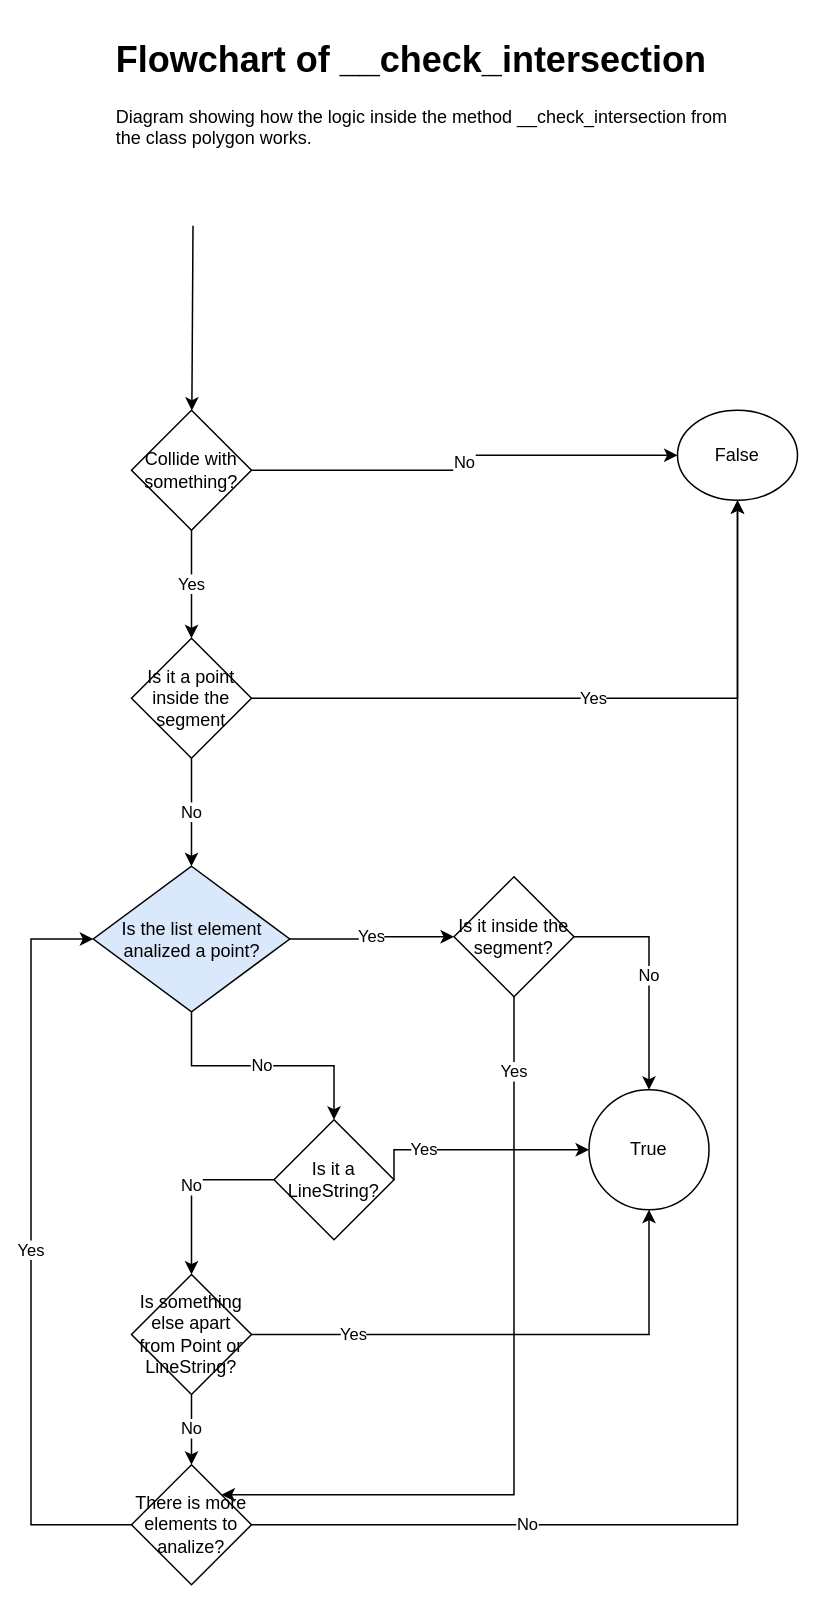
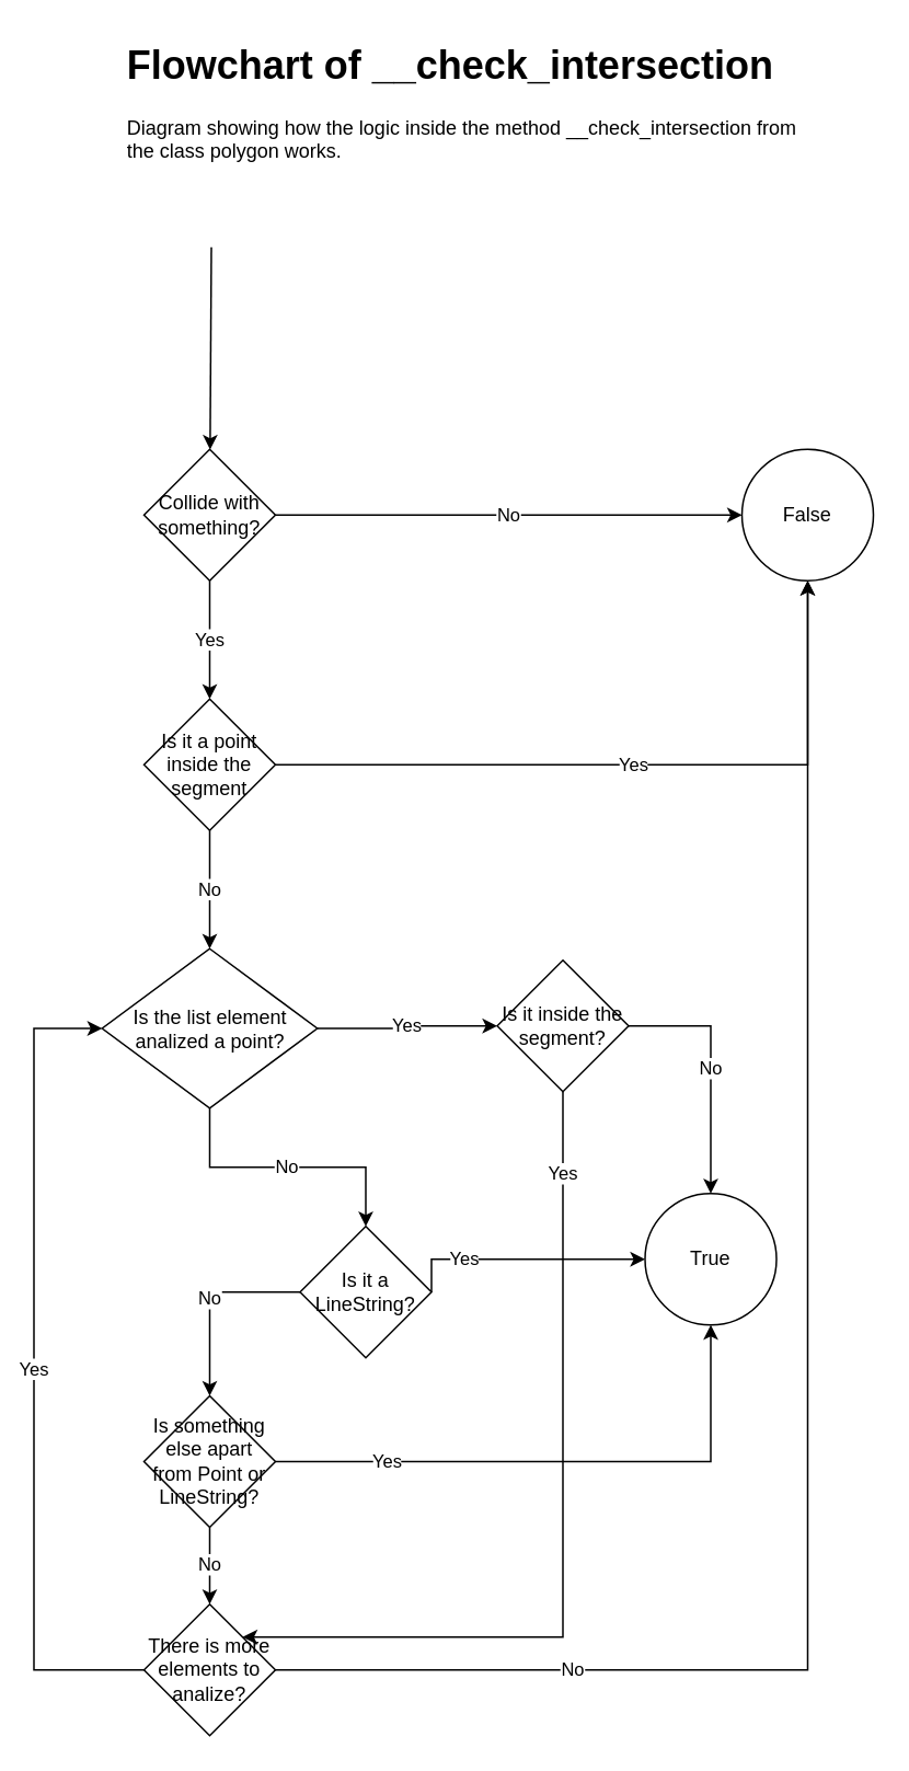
  <mxCell id="0" />
  <mxCell id="1" parent="0" />
  <mxCell id="2" value="No" style="edgeStyle=orthogonalEdgeStyle;rounded=0;orthogonalLoop=1;jettySize=auto;html=1;" parent="1" source="4" target="5" edge="1"><mxGeometry relative="1" as="geometry"><mxPoint x="491" y="313" as="targetPoint" /></mxGeometry></mxCell>
  <mxCell id="3" value="Yes" style="edgeStyle=orthogonalEdgeStyle;rounded=0;orthogonalLoop=1;jettySize=auto;html=1;" parent="1" source="4" target="8" edge="1"><mxGeometry relative="1" as="geometry"><mxPoint x="127" y="434" as="targetPoint" /></mxGeometry></mxCell>
  <mxCell id="4" value="Collide with something?&lt;br&gt;" style="rhombus;whiteSpace=wrap;html=1;" parent="1" vertex="1"><mxGeometry x="87" y="273" width="80" height="80" as="geometry" /></mxCell>
- <mxCell id="5" value="False" style="ellipse;whiteSpace=wrap;html=1;aspect=fixed;" parent="1" vertex="1"><mxGeometry x="451" y="273" width="80" height="60" as="geometry" /></mxCell>
+ <mxCell id="5" value="False" style="ellipse;whiteSpace=wrap;html=1;aspect=fixed;" parent="1" vertex="1"><mxGeometry x="451" y="273" width="80" height="80" as="geometry" /></mxCell>
  <mxCell id="6" value="Yes" style="edgeStyle=orthogonalEdgeStyle;rounded=0;orthogonalLoop=1;jettySize=auto;html=1;" parent="1" source="8" target="5" edge="1"><mxGeometry relative="1" as="geometry" /></mxCell>
  <mxCell id="7" value="No" style="edgeStyle=orthogonalEdgeStyle;rounded=0;orthogonalLoop=1;jettySize=auto;html=1;" parent="1" source="8" target="11" edge="1"><mxGeometry relative="1" as="geometry"><mxPoint x="127" y="578.31" as="targetPoint" /></mxGeometry></mxCell>
  <mxCell id="8" value="Is it a point inside the segment" style="rhombus;whiteSpace=wrap;html=1;" parent="1" vertex="1"><mxGeometry x="87" y="425" width="80" height="80" as="geometry" /></mxCell>
  <mxCell id="9" value="No" style="edgeStyle=orthogonalEdgeStyle;rounded=0;orthogonalLoop=1;jettySize=auto;html=1;" parent="1" source="11" target="14" edge="1"><mxGeometry relative="1" as="geometry"><mxPoint x="127" y="743.138" as="targetPoint" /></mxGeometry></mxCell>
  <mxCell id="10" value="Yes" style="edgeStyle=orthogonalEdgeStyle;rounded=0;orthogonalLoop=1;jettySize=auto;html=1;" parent="1" source="11" target="21" edge="1"><mxGeometry relative="1" as="geometry"><mxPoint x="246" y="625.5" as="targetPoint" /></mxGeometry></mxCell>
- <mxCell id="11" value="Is the list element analized a point?" style="rhombus;whiteSpace=wrap;html=1;fillColor=#dae8fc;" parent="1" vertex="1"><mxGeometry x="61.5" y="577" width="131" height="97" as="geometry" /></mxCell>
+ <mxCell id="11" value="Is the list element analized a point?" style="rhombus;whiteSpace=wrap;html=1;" parent="1" vertex="1"><mxGeometry x="61.5" y="577" width="131" height="97" as="geometry" /></mxCell>
  <mxCell id="12" value="Yes" style="edgeStyle=orthogonalEdgeStyle;rounded=0;orthogonalLoop=1;jettySize=auto;html=1;exitX=1;exitY=0.5;exitDx=0;exitDy=0;" parent="1" source="14" target="15" edge="1"><mxGeometry x="-0.469" relative="1" as="geometry"><mxPoint x="512.517" y="743.138" as="targetPoint" /><Array as="points"><mxPoint x="268" y="766" /><mxPoint x="268" y="766" /></Array><mxPoint as="offset" /></mxGeometry></mxCell>
  <mxCell id="13" value="No" style="edgeStyle=orthogonalEdgeStyle;rounded=0;orthogonalLoop=1;jettySize=auto;html=1;" parent="1" source="14" target="24" edge="1"><mxGeometry relative="1" as="geometry"><mxPoint x="127" y="889.167" as="targetPoint" /></mxGeometry></mxCell>
  <mxCell id="14" value="Is it a LineString?" style="rhombus;whiteSpace=wrap;html=1;" parent="1" vertex="1"><mxGeometry x="182" y="745.998" width="80" height="80" as="geometry" /></mxCell>
  <mxCell id="15" value="True" style="ellipse;whiteSpace=wrap;html=1;aspect=fixed;" parent="1" vertex="1"><mxGeometry x="391.997" y="725.998" width="80" height="80" as="geometry" /></mxCell>
  <mxCell id="16" value="Yes" style="edgeStyle=orthogonalEdgeStyle;rounded=0;orthogonalLoop=1;jettySize=auto;html=1;entryX=0;entryY=0.5;entryDx=0;entryDy=0;" parent="1" source="18" target="11" edge="1"><mxGeometry relative="1" as="geometry"><Array as="points"><mxPoint x="20" y="1016" /><mxPoint x="20" y="626" /></Array></mxGeometry></mxCell>
  <mxCell id="17" value="No" style="edgeStyle=orthogonalEdgeStyle;rounded=0;orthogonalLoop=1;jettySize=auto;html=1;entryX=0.5;entryY=1;entryDx=0;entryDy=0;" parent="1" source="18" target="5" edge="1"><mxGeometry x="-0.634" relative="1" as="geometry"><mxPoint as="offset" /></mxGeometry></mxCell>
  <mxCell id="18" value="There is more elements to analize?" style="rhombus;whiteSpace=wrap;html=1;" parent="1" vertex="1"><mxGeometry x="87" y="976" width="80" height="80" as="geometry" /></mxCell>
  <mxCell id="19" value="No" style="edgeStyle=orthogonalEdgeStyle;rounded=0;orthogonalLoop=1;jettySize=auto;html=1;" parent="1" source="21" target="15" edge="1"><mxGeometry relative="1" as="geometry" /></mxCell>
  <mxCell id="20" value="Yes" style="edgeStyle=orthogonalEdgeStyle;rounded=0;orthogonalLoop=1;jettySize=auto;html=1;entryX=1;entryY=0;entryDx=0;entryDy=0;" parent="1" source="21" target="18" edge="1"><mxGeometry x="-0.81" relative="1" as="geometry"><Array as="points"><mxPoint x="342" y="996" /></Array><mxPoint as="offset" /></mxGeometry></mxCell>
  <mxCell id="21" value="Is it inside the segment?" style="rhombus;whiteSpace=wrap;html=1;" parent="1" vertex="1"><mxGeometry x="302" y="584" width="80" height="80" as="geometry" /></mxCell>
  <mxCell id="22" value="Yes" style="edgeStyle=orthogonalEdgeStyle;rounded=0;orthogonalLoop=1;jettySize=auto;html=1;" parent="1" source="24" target="15" edge="1"><mxGeometry x="-0.609" relative="1" as="geometry"><mxPoint as="offset" /></mxGeometry></mxCell>
  <mxCell id="23" value="No" style="edgeStyle=orthogonalEdgeStyle;rounded=0;orthogonalLoop=1;jettySize=auto;html=1;" parent="1" source="24" target="18" edge="1"><mxGeometry relative="1" as="geometry" /></mxCell>
  <mxCell id="24" value="Is something else apart from Point or LineString?" style="rhombus;whiteSpace=wrap;html=1;" parent="1" vertex="1"><mxGeometry x="87" y="849.167" width="80" height="80" as="geometry" /></mxCell>
  <mxCell id="25" value="" style="endArrow=classic;html=1;" edge="1" parent="1" target="4"><mxGeometry width="50" height="50" relative="1" as="geometry"><mxPoint x="128" y="150" as="sourcePoint" /><mxPoint x="116" y="291" as="targetPoint" /></mxGeometry></mxCell>
  <mxCell id="26" value="&lt;h1&gt;Flowchart of __check_intersection&lt;/h1&gt;&lt;p&gt;Diagram showing how the logic inside the method __check_intersection from the class polygon works.&lt;/p&gt;" style="text;html=1;strokeColor=none;fillColor=none;spacing=5;spacingTop=-20;whiteSpace=wrap;overflow=hidden;rounded=0;" vertex="1" parent="1"><mxGeometry x="72" y="20" width="433" height="120" as="geometry" /></mxCell>
